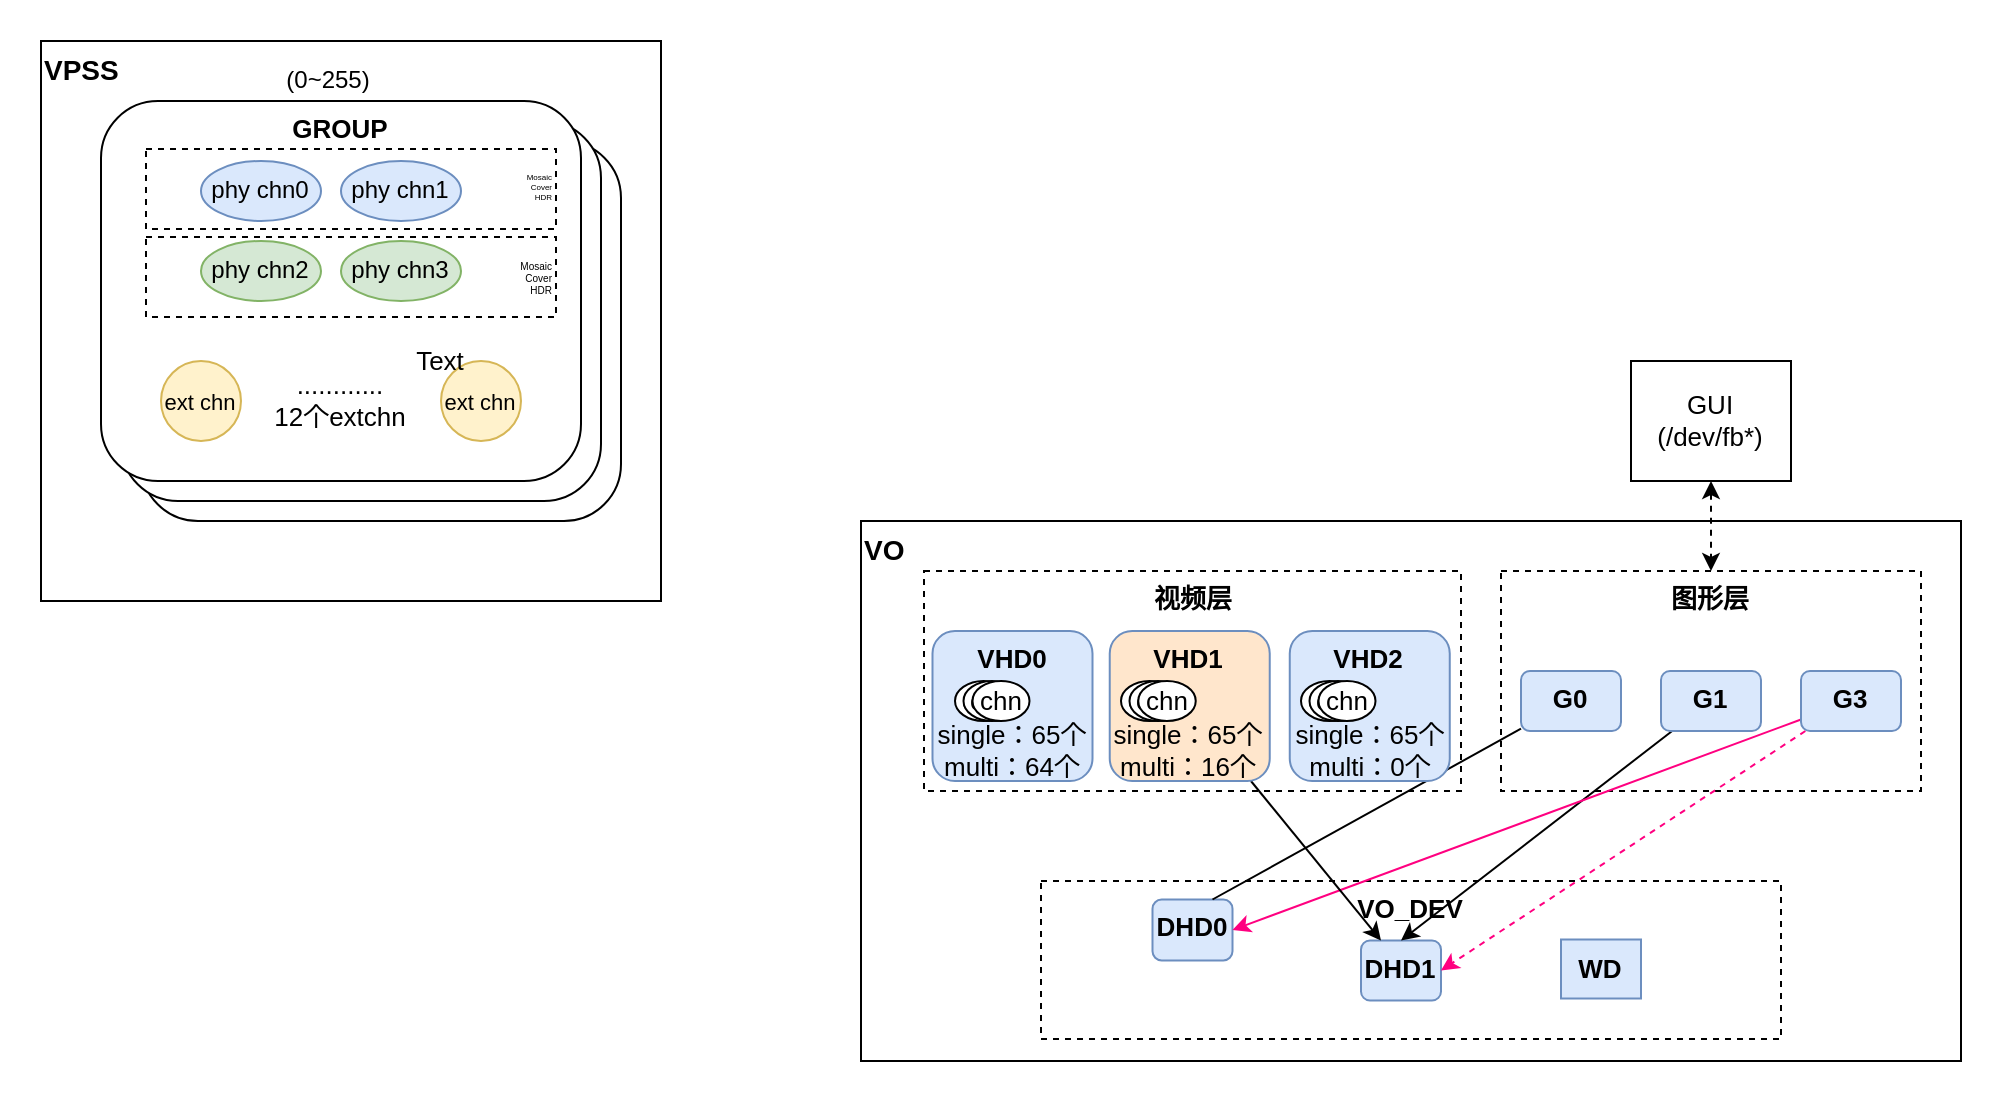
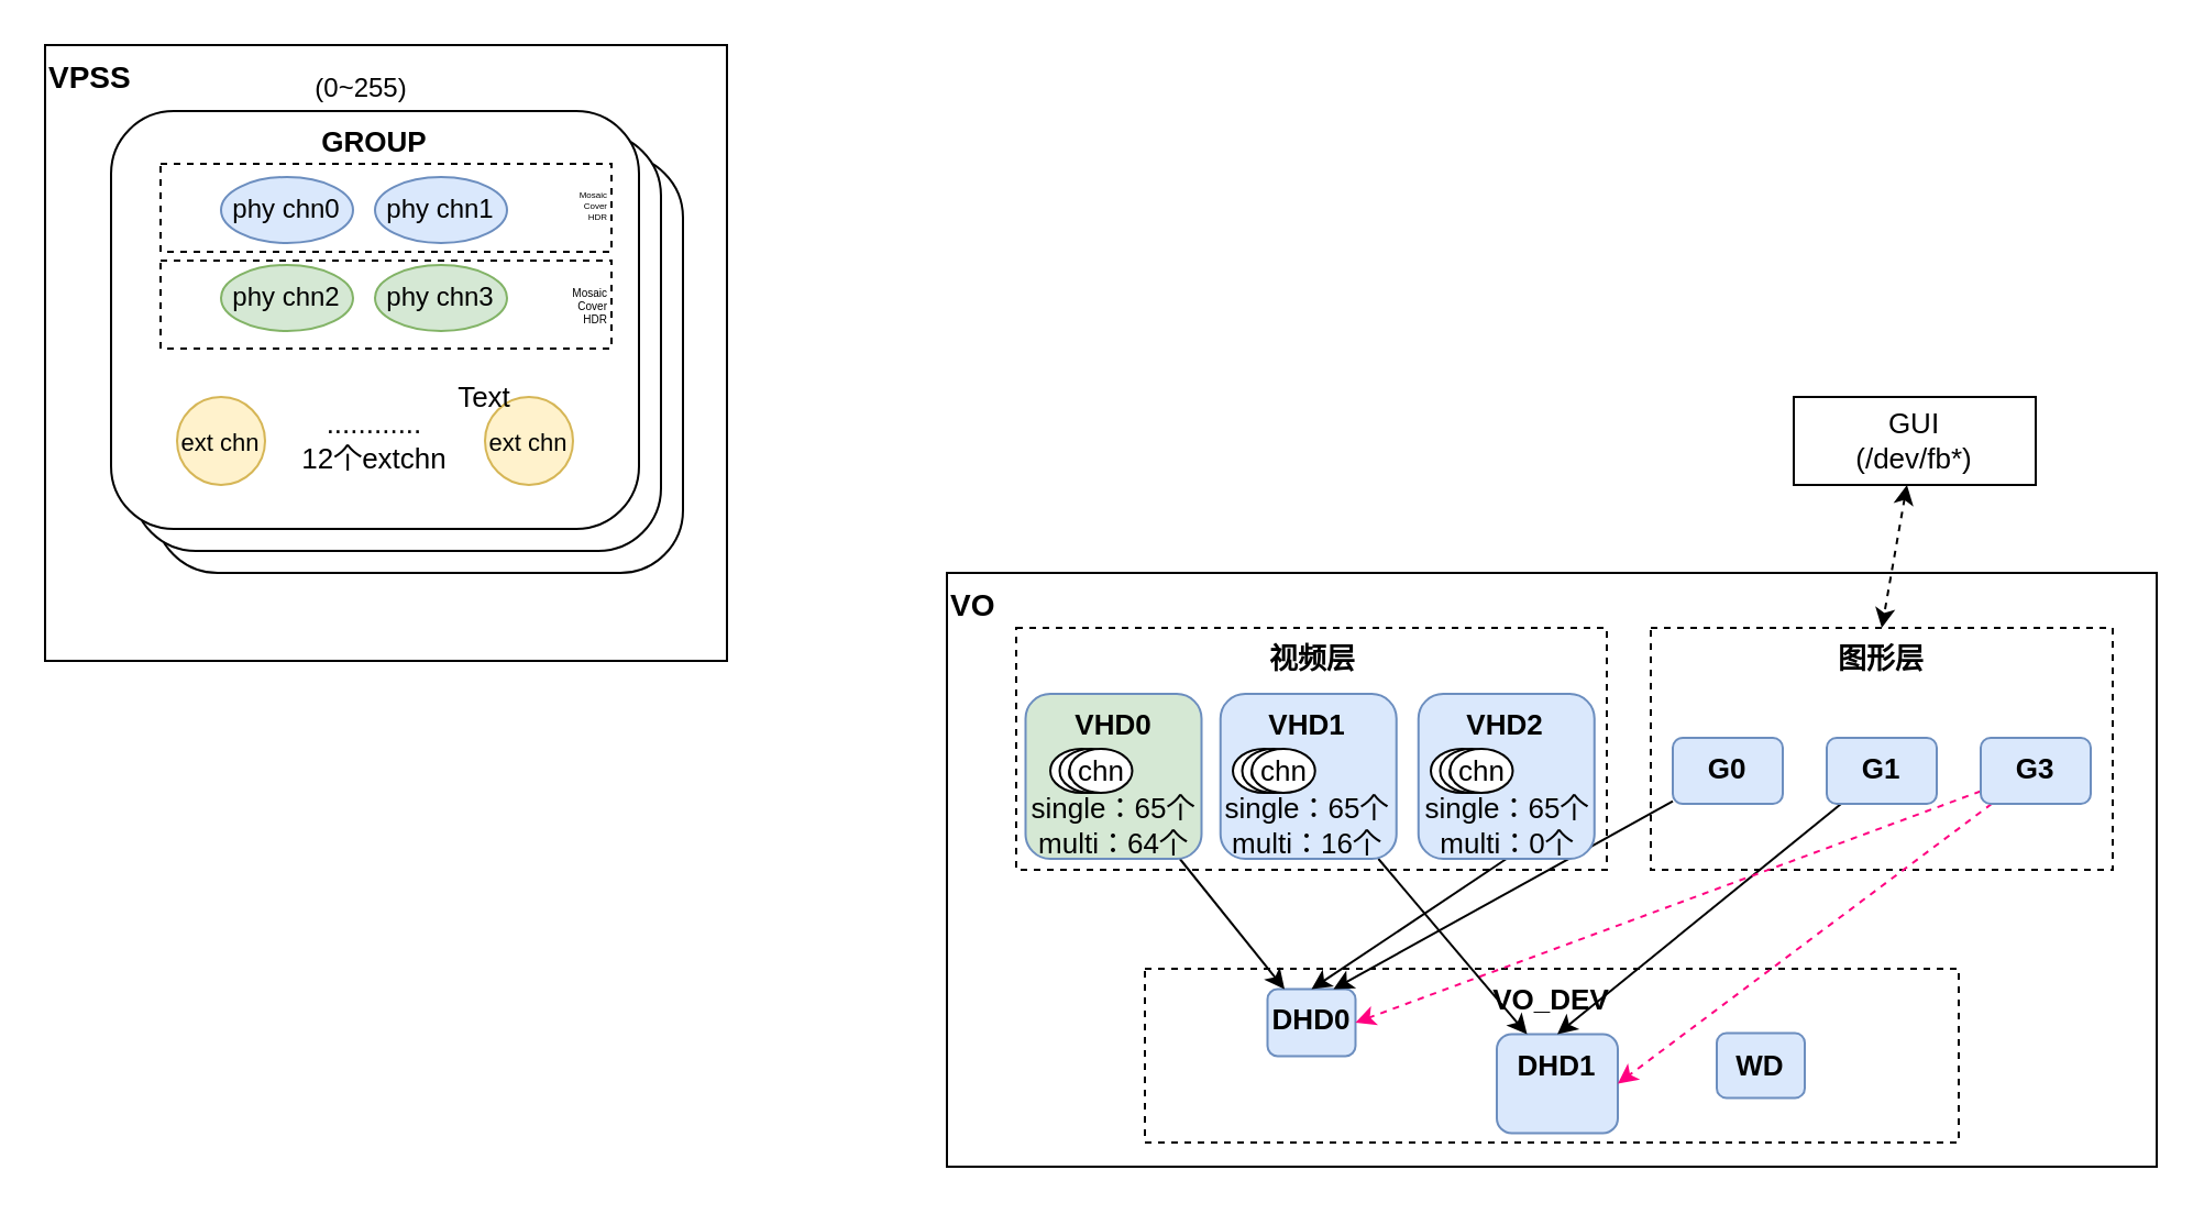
  <mxCell id="0" />
  <mxCell id="1" parent="0" />
  <mxCell id="2" value="VO" style="rounded=0;whiteSpace=wrap;html=1;horizontal=1;verticalAlign=top;align=left;fontStyle=1;fontSize=14;" vertex="1" parent="1"><mxGeometry x="430" y="260" width="550" height="270" as="geometry" /></mxCell>
  <mxCell id="3" value="VO_DEV" style="text;html=1;fillColor=none;align=center;verticalAlign=top;whiteSpace=wrap;rounded=0;dashed=1;fontSize=13;strokeColor=#000000;fontStyle=1" vertex="1" parent="1"><mxGeometry x="520" y="440" width="370" height="79" as="geometry" /></mxCell>
  <mxCell id="4" value="VPSS" style="rounded=0;whiteSpace=wrap;html=1;horizontal=1;verticalAlign=top;align=left;fontStyle=1;fontSize=14;" vertex="1" parent="1"><mxGeometry x="20" y="20" width="310" height="280" as="geometry" /></mxCell>
  <mxCell id="5" value="GROUP" style="rounded=1;whiteSpace=wrap;html=1;align=center;verticalAlign=top;fontStyle=1;fontSize=13;" vertex="1" parent="1"><mxGeometry x="70" y="70" width="240" height="190" as="geometry" /></mxCell>
  <mxCell id="6" value="GROUP" style="rounded=1;whiteSpace=wrap;html=1;align=center;verticalAlign=top;fontStyle=1;fontSize=13;" vertex="1" parent="1"><mxGeometry x="60" y="60" width="240" height="190" as="geometry" /></mxCell>
  <mxCell id="7" value="GROUP" style="rounded=1;whiteSpace=wrap;html=1;align=center;verticalAlign=top;fontStyle=1;fontSize=13;" vertex="1" parent="1"><mxGeometry x="50" y="50" width="240" height="190" as="geometry" /></mxCell>
  <mxCell id="8" value="(0~255)" style="text;html=1;strokeColor=none;fillColor=none;align=center;verticalAlign=middle;whiteSpace=wrap;rounded=0;" vertex="1" parent="1"><mxGeometry x="144" y="30" width="40" height="20" as="geometry" /></mxCell>
  <mxCell id="9" value="phy chn0" style="ellipse;whiteSpace=wrap;html=1;align=center;fillColor=#dae8fc;strokeColor=#6c8ebf;" vertex="1" parent="1"><mxGeometry x="100" y="80" width="60" height="30" as="geometry" /></mxCell>
  <mxCell id="10" value="&lt;font style=&quot;font-size: 11px&quot;&gt;ext chn&lt;/font&gt;" style="ellipse;whiteSpace=wrap;html=1;aspect=fixed;fontSize=13;align=center;fillColor=#fff2cc;strokeColor=#d6b656;" vertex="1" parent="1"><mxGeometry x="80" y="180" width="40" height="40" as="geometry" /></mxCell>
  <mxCell id="11" value="phy chn2" style="ellipse;whiteSpace=wrap;html=1;align=center;fillColor=#d5e8d4;strokeColor=#82b366;" vertex="1" parent="1"><mxGeometry x="100" y="120" width="60" height="30" as="geometry" /></mxCell>
  <mxCell id="12" value="phy chn3" style="ellipse;whiteSpace=wrap;html=1;align=center;fillColor=#d5e8d4;strokeColor=#82b366;" vertex="1" parent="1"><mxGeometry x="170" y="120" width="60" height="30" as="geometry" /></mxCell>
  <mxCell id="13" value="phy chn1" style="ellipse;whiteSpace=wrap;html=1;align=center;fillColor=#dae8fc;strokeColor=#6c8ebf;" vertex="1" parent="1"><mxGeometry x="170" y="80" width="60" height="30" as="geometry" /></mxCell>
  <mxCell id="14" value="&lt;font style=&quot;font-size: 11px&quot;&gt;ext chn&lt;/font&gt;" style="ellipse;whiteSpace=wrap;html=1;aspect=fixed;fontSize=13;align=center;fillColor=#fff2cc;strokeColor=#d6b656;" vertex="1" parent="1"><mxGeometry x="220" y="180" width="40" height="40" as="geometry" /></mxCell>
  <mxCell id="15" value="............&lt;br&gt;12个extchn" style="text;html=1;strokeColor=none;fillColor=none;align=center;verticalAlign=middle;whiteSpace=wrap;rounded=0;fontSize=13;" vertex="1" parent="1"><mxGeometry x="127" y="190" width="86" height="20" as="geometry" /></mxCell>
  <mxCell id="16" value="Text" style="text;html=1;strokeColor=none;fillColor=none;align=center;verticalAlign=middle;whiteSpace=wrap;rounded=0;fontSize=13;" vertex="1" parent="1"><mxGeometry x="200" y="170" width="40" height="20" as="geometry" /></mxCell>
  <mxCell id="17" value="Mosaic&lt;br style=&quot;font-size: 4px;&quot;&gt;Cover&lt;br style=&quot;font-size: 4px;&quot;&gt;HDR" style="text;html=1;fillColor=none;align=right;verticalAlign=middle;whiteSpace=wrap;rounded=0;fontSize=4;strokeColor=#000000;dashed=1;" vertex="1" parent="1"><mxGeometry x="72.5" y="74" width="205" height="40" as="geometry" /></mxCell>
  <mxCell id="18" value="Mosaic&lt;br&gt;Cover&lt;br&gt;HDR" style="text;html=1;fillColor=none;align=right;verticalAlign=middle;whiteSpace=wrap;rounded=0;fontSize=5;strokeColor=#000000;dashed=1;" vertex="1" parent="1"><mxGeometry x="72.5" y="118" width="205" height="40" as="geometry" /></mxCell>
  <mxCell id="19" value="DHD0" style="rounded=1;whiteSpace=wrap;html=1;align=center;verticalAlign=top;fontStyle=1;fontSize=13;fillColor=#dae8fc;strokeColor=#6c8ebf;" vertex="1" parent="1"><mxGeometry x="575.75" y="449.25" width="40" height="30.5" as="geometry" /></mxCell>
- <mxCell id="20" value="DHD1" style="rounded=1;whiteSpace=wrap;html=1;align=center;verticalAlign=top;fontStyle=1;fontSize=13;fillColor=#dae8fc;strokeColor=#6c8ebf;" vertex="1" parent="1"><mxGeometry x="680" y="469.75" width="40" height="30" as="geometry" /></mxCell>
+ <mxCell id="20" value="DHD1" style="rounded=1;whiteSpace=wrap;html=1;align=center;verticalAlign=top;fontStyle=1;fontSize=13;fillColor=#dae8fc;strokeColor=#6c8ebf;" vertex="1" parent="1"><mxGeometry x="680" y="469.75" width="55" height="45" as="geometry" /></mxCell>
  <mxCell id="21" value="视频层" style="text;html=1;fillColor=none;align=center;verticalAlign=top;whiteSpace=wrap;rounded=0;dashed=1;fontSize=13;strokeColor=#000000;fontStyle=1" vertex="1" parent="1"><mxGeometry x="461.5" y="285" width="268.5" height="110" as="geometry" /></mxCell>
- <mxCell id="23" value="VHD0" style="rounded=1;whiteSpace=wrap;html=1;align=center;verticalAlign=top;fontStyle=1;fontSize=13;fillColor=#dae8fc;strokeColor=#6c8ebf;" vertex="1" parent="1"><mxGeometry x="465.75" y="315" width="80" height="75" as="geometry" /></mxCell>
- <mxCell id="24" value="WD" style="whiteSpace=wrap;html=1;align=center;verticalAlign=middle;fontStyle=1;fontSize=13;fillColor=#dae8fc;strokeColor=#6c8ebf;horizontal=1;rounded=0;" vertex="1" parent="1"><mxGeometry x="780" y="469.25" width="40" height="29.5" as="geometry" /></mxCell>
+ <mxCell id="22" value="" style="rounded=0;orthogonalLoop=1;jettySize=auto;html=1;fontSize=13;" edge="1" parent="1" source="23" target="19"><mxGeometry relative="1" as="geometry" /></mxCell>
+ <mxCell id="23" value="VHD0" style="rounded=1;whiteSpace=wrap;html=1;align=center;verticalAlign=top;fontStyle=1;fontSize=13;fillColor=#d5e8d4;strokeColor=#6c8ebf;" vertex="1" parent="1"><mxGeometry x="465.75" y="315" width="80" height="75" as="geometry" /></mxCell>
+ <mxCell id="24" value="WD" style="rounded=1;whiteSpace=wrap;html=1;align=center;verticalAlign=middle;fontStyle=1;fontSize=13;fillColor=#dae8fc;strokeColor=#6c8ebf;horizontal=1;" vertex="1" parent="1"><mxGeometry x="780" y="469.25" width="40" height="29.5" as="geometry" /></mxCell>
  <mxCell id="25" value="图形层" style="text;html=1;fillColor=none;align=center;verticalAlign=top;whiteSpace=wrap;rounded=0;dashed=1;fontSize=13;strokeColor=#000000;fontStyle=1" vertex="1" parent="1"><mxGeometry x="750" y="285" width="210" height="110" as="geometry" /></mxCell>
- <mxCell id="26" value="" style="edgeStyle=none;rounded=0;orthogonalLoop=1;jettySize=auto;html=1;fontSize=13;entryX=0.75;entryY=0;entryDx=0;entryDy=0;endArrow=none;" edge="1" parent="1" source="27" target="19"><mxGeometry relative="1" as="geometry" /></mxCell>
+ <mxCell id="26" value="" style="edgeStyle=none;rounded=0;orthogonalLoop=1;jettySize=auto;html=1;fontSize=13;entryX=0.75;entryY=0;entryDx=0;entryDy=0;" edge="1" parent="1" source="27" target="19"><mxGeometry relative="1" as="geometry" /></mxCell>
  <mxCell id="27" value="G0" style="rounded=1;whiteSpace=wrap;html=1;align=center;verticalAlign=top;fontStyle=1;fontSize=13;fillColor=#dae8fc;strokeColor=#6c8ebf;" vertex="1" parent="1"><mxGeometry x="760" y="335" width="50" height="30" as="geometry" /></mxCell>
  <mxCell id="28" style="edgeStyle=none;rounded=0;orthogonalLoop=1;jettySize=auto;html=1;entryX=0.5;entryY=0;entryDx=0;entryDy=0;fontSize=13;" edge="1" parent="1" source="29" target="20"><mxGeometry relative="1" as="geometry" /></mxCell>
  <mxCell id="29" value="G1" style="rounded=1;whiteSpace=wrap;html=1;align=center;verticalAlign=top;fontStyle=1;fontSize=13;fillColor=#dae8fc;strokeColor=#6c8ebf;" vertex="1" parent="1"><mxGeometry x="830" y="335" width="50" height="30" as="geometry" /></mxCell>
  <mxCell id="30" style="edgeStyle=none;rounded=0;orthogonalLoop=1;jettySize=auto;html=1;entryX=1;entryY=0.5;entryDx=0;entryDy=0;fontSize=13;dashed=1;strokeColor=#FF0080;" edge="1" parent="1" source="32" target="20"><mxGeometry relative="1" as="geometry" /></mxCell>
- <mxCell id="31" style="edgeStyle=none;rounded=0;orthogonalLoop=1;jettySize=auto;html=1;entryX=1;entryY=0.5;entryDx=0;entryDy=0;dashed=0;strokeColor=#FF0080;fontSize=13;" edge="1" parent="1" source="32" target="19"><mxGeometry relative="1" as="geometry" /></mxCell>
+ <mxCell id="31" style="edgeStyle=none;rounded=0;orthogonalLoop=1;jettySize=auto;html=1;entryX=1;entryY=0.5;entryDx=0;entryDy=0;dashed=1;strokeColor=#FF0080;fontSize=13;" edge="1" parent="1" source="32" target="19"><mxGeometry relative="1" as="geometry" /></mxCell>
  <mxCell id="32" value="G3" style="rounded=1;whiteSpace=wrap;html=1;align=center;verticalAlign=top;fontStyle=1;fontSize=13;fillColor=#dae8fc;strokeColor=#6c8ebf;" vertex="1" parent="1"><mxGeometry x="900" y="335" width="50" height="30" as="geometry" /></mxCell>
  <mxCell id="33" value="" style="edgeStyle=none;rounded=0;orthogonalLoop=1;jettySize=auto;html=1;fontSize=13;entryX=0.25;entryY=0;entryDx=0;entryDy=0;" edge="1" parent="1" source="34" target="20"><mxGeometry relative="1" as="geometry" /></mxCell>
- <mxCell id="34" value="VHD1" style="rounded=1;whiteSpace=wrap;html=1;align=center;verticalAlign=top;fontStyle=1;fontSize=13;fillColor=#ffe6cc;strokeColor=#6c8ebf;" vertex="1" parent="1"><mxGeometry x="554.37" y="315" width="80" height="75" as="geometry" /></mxCell>
+ <mxCell id="34" value="VHD1" style="rounded=1;whiteSpace=wrap;html=1;align=center;verticalAlign=top;fontStyle=1;fontSize=13;fillColor=#dae8fc;strokeColor=#6c8ebf;" vertex="1" parent="1"><mxGeometry x="554.37" y="315" width="80" height="75" as="geometry" /></mxCell>
+ <mxCell id="35" value="" style="edgeStyle=none;rounded=0;orthogonalLoop=1;jettySize=auto;html=1;fontSize=13;entryX=0.5;entryY=0;entryDx=0;entryDy=0;exitX=0.5;exitY=1;exitDx=0;exitDy=0;" edge="1" parent="1" source="36" target="19"><mxGeometry relative="1" as="geometry" /></mxCell>
  <mxCell id="36" value="VHD2" style="rounded=1;whiteSpace=wrap;html=1;align=center;verticalAlign=top;fontStyle=1;fontSize=13;fillColor=#dae8fc;strokeColor=#6c8ebf;" vertex="1" parent="1"><mxGeometry x="644.38" y="315" width="80" height="75" as="geometry" /></mxCell>
  <mxCell id="37" style="edgeStyle=none;rounded=0;orthogonalLoop=1;jettySize=auto;html=1;entryX=0.5;entryY=0;entryDx=0;entryDy=0;dashed=1;fontSize=13;startArrow=classic;startFill=1;" edge="1" parent="1" source="38" target="25"><mxGeometry relative="1" as="geometry" /></mxCell>
- <mxCell id="38" value="GUI&lt;br&gt;(/dev/fb*)" style="rounded=0;whiteSpace=wrap;html=1;strokeColor=#000000;fontSize=13;align=center;" vertex="1" parent="1"><mxGeometry x="815" y="180" width="80" height="60" as="geometry" /></mxCell>
+ <mxCell id="38" value="GUI&lt;br&gt;(/dev/fb*)" style="rounded=0;whiteSpace=wrap;html=1;strokeColor=#000000;fontSize=13;align=center;" vertex="1" parent="1"><mxGeometry x="815" y="180" width="110" height="40" as="geometry" /></mxCell>
  <mxCell id="39" value="chn" style="ellipse;whiteSpace=wrap;html=1;strokeColor=#000000;fontSize=13;align=center;" vertex="1" parent="1"><mxGeometry x="477" y="340" width="28.5" height="20" as="geometry" /></mxCell>
  <mxCell id="40" value="chn" style="ellipse;whiteSpace=wrap;html=1;strokeColor=#000000;fontSize=13;align=center;" vertex="1" parent="1"><mxGeometry x="481.25" y="340" width="28.5" height="20" as="geometry" /></mxCell>
  <mxCell id="41" value="chn" style="ellipse;whiteSpace=wrap;html=1;strokeColor=#000000;fontSize=13;align=center;" vertex="1" parent="1"><mxGeometry x="485.75" y="340" width="28.5" height="20" as="geometry" /></mxCell>
  <mxCell id="42" value="chn" style="ellipse;whiteSpace=wrap;html=1;strokeColor=#000000;fontSize=13;align=center;" vertex="1" parent="1"><mxGeometry x="560" y="340" width="28.5" height="20" as="geometry" /></mxCell>
  <mxCell id="43" value="chn" style="ellipse;whiteSpace=wrap;html=1;strokeColor=#000000;fontSize=13;align=center;" vertex="1" parent="1"><mxGeometry x="650" y="340" width="28.5" height="20" as="geometry" /></mxCell>
  <mxCell id="44" value="chn" style="ellipse;whiteSpace=wrap;html=1;strokeColor=#000000;fontSize=13;align=center;" vertex="1" parent="1"><mxGeometry x="564.25" y="340" width="28.5" height="20" as="geometry" /></mxCell>
  <mxCell id="45" value="chn" style="ellipse;whiteSpace=wrap;html=1;strokeColor=#000000;fontSize=13;align=center;" vertex="1" parent="1"><mxGeometry x="568.63" y="340" width="28.74" height="20" as="geometry" /></mxCell>
  <mxCell id="46" value="chn" style="ellipse;whiteSpace=wrap;html=1;strokeColor=#000000;fontSize=13;align=center;" vertex="1" parent="1"><mxGeometry x="654.25" y="340" width="28.5" height="20" as="geometry" /></mxCell>
  <mxCell id="47" value="chn" style="ellipse;whiteSpace=wrap;html=1;strokeColor=#000000;fontSize=13;align=center;" vertex="1" parent="1"><mxGeometry x="658.75" y="340" width="28.5" height="20" as="geometry" /></mxCell>
  <mxCell id="48" value="single：65个&lt;br&gt;multi：64个" style="text;html=1;strokeColor=none;fillColor=none;align=center;verticalAlign=middle;whiteSpace=wrap;rounded=0;fontSize=13;" vertex="1" parent="1"><mxGeometry x="462.88" y="360" width="85.75" height="30" as="geometry" /></mxCell>
  <mxCell id="49" value="single：65个&lt;br&gt;multi：16个" style="text;html=1;strokeColor=none;fillColor=none;align=center;verticalAlign=middle;whiteSpace=wrap;rounded=0;fontSize=13;" vertex="1" parent="1"><mxGeometry x="551.49" y="360" width="85.75" height="30" as="geometry" /></mxCell>
  <mxCell id="50" value="single：65个&lt;br&gt;multi：0个" style="text;html=1;strokeColor=none;fillColor=none;align=center;verticalAlign=middle;whiteSpace=wrap;rounded=0;fontSize=13;" vertex="1" parent="1"><mxGeometry x="641.51" y="360" width="85.75" height="30" as="geometry" /></mxCell>
